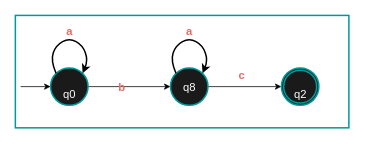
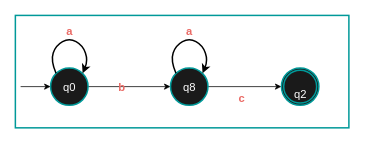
  <mxCell id="0" />
  <mxCell id="1" parent="0" />
  <mxCell id="2" value="" style="rounded=0;whiteSpace=wrap;html=1;strokeColor=#009999;strokeWidth=2;fillColor=none;fontSize=15;" vertex="1" parent="1"><mxGeometry x="20" y="20" width="445" height="150" as="geometry" /></mxCell>
  <mxCell id="3" style="edgeStyle=orthogonalEdgeStyle;rounded=0;orthogonalLoop=1;jettySize=auto;html=1;entryX=0;entryY=0.5;entryDx=0;entryDy=0;" edge="1" parent="1" source="4" target="6"><mxGeometry relative="1" as="geometry" /></mxCell>
  <mxCell id="4" value="" style="shape=mxgraph.bpmn.shape;html=1;verticalLabelPosition=bottom;labelBackgroundColor=#ffffff;verticalAlign=top;align=center;perimeter=ellipsePerimeter;outlineConnect=0;outline=standard;symbol=general;fillColor=#1A1A1A;strokeColor=#009999;strokeWidth=2;" vertex="1" parent="1"><mxGeometry x="67" y="90" width="50" height="50" as="geometry" /></mxCell>
  <mxCell id="5" style="edgeStyle=orthogonalEdgeStyle;rounded=0;orthogonalLoop=1;jettySize=auto;html=1;entryX=0;entryY=0.5;entryDx=0;entryDy=0;" edge="1" parent="1" source="6" target="8"><mxGeometry relative="1" as="geometry"><mxPoint x="375" y="115" as="targetPoint" /></mxGeometry></mxCell>
  <mxCell id="6" value="" style="shape=mxgraph.bpmn.shape;html=1;verticalLabelPosition=bottom;labelBackgroundColor=#ffffff;verticalAlign=top;align=center;perimeter=ellipsePerimeter;outlineConnect=0;outline=standard;symbol=general;fillColor=#1A1A1A;strokeColor=#009999;strokeWidth=2;" vertex="1" parent="1"><mxGeometry x="227" y="90" width="50" height="50" as="geometry" /></mxCell>
  <mxCell id="7" value="" style="endArrow=classic;html=1;entryX=0;entryY=0.5;entryDx=0;entryDy=0;" edge="1" parent="1" target="4"><mxGeometry width="50" height="50" relative="1" as="geometry"><mxPoint x="27" y="115" as="sourcePoint" /><mxPoint x="117" y="160" as="targetPoint" /></mxGeometry></mxCell>
  <mxCell id="8" value="" style="shape=mxgraph.bpmn.shape;html=1;verticalLabelPosition=bottom;labelBackgroundColor=#ffffff;verticalAlign=top;align=center;perimeter=ellipsePerimeter;outlineConnect=0;outline=throwing;symbol=general;strokeColor=#009999;strokeWidth=2;fillColor=#1A1A1A;" vertex="1" parent="1"><mxGeometry x="375" y="90" width="50" height="50" as="geometry" /></mxCell>
- <mxCell id="9" value="&lt;font color=&quot;#ffffff&quot;&gt;q0&lt;/font&gt;" style="text;html=1;align=center;verticalAlign=middle;resizable=0;points=[];;autosize=1;fontSize=15;" vertex="1" parent="1"><mxGeometry x="77" y="115" width="30" height="20" as="geometry" /></mxCell>
+ <mxCell id="9" value="&lt;font color=&quot;#ffffff&quot;&gt;q0&lt;/font&gt;" style="text;html=1;align=center;verticalAlign=middle;resizable=0;points=[];;autosize=1;fontSize=15;" vertex="1" parent="1"><mxGeometry x="77" y="105" width="30" height="20" as="geometry" /></mxCell>
  <mxCell id="10" value="q8" style="text;html=1;align=center;verticalAlign=middle;resizable=0;points=[];;autosize=1;fontSize=15;fontColor=#FFFFFF;" vertex="1" parent="1"><mxGeometry x="237" y="105" width="30" height="20" as="geometry" /></mxCell>
  <mxCell id="11" value="q2" style="text;html=1;align=center;verticalAlign=middle;resizable=0;points=[];;autosize=1;fontSize=15;fontColor=#FFFFFF;" vertex="1" parent="1"><mxGeometry x="385" y="115" width="30" height="20" as="geometry" /></mxCell>
  <mxCell id="12" value="" style="curved=1;endArrow=classic;html=1;fontSize=15;exitX=0.145;exitY=0.145;exitDx=0;exitDy=0;exitPerimeter=0;entryX=0.855;entryY=0.145;entryDx=0;entryDy=0;entryPerimeter=0;strokeWidth=2;" edge="1" parent="1" source="6" target="6"><mxGeometry width="50" height="50" relative="1" as="geometry"><mxPoint x="17" y="210" as="sourcePoint" /><mxPoint x="67" y="160" as="targetPoint" /><Array as="points"><mxPoint x="227" y="80" /><mxPoint x="234" y="60" /><mxPoint x="252" y="50" /><mxPoint x="270" y="60" /><mxPoint x="277" y="80" /></Array></mxGeometry></mxCell>
  <mxCell id="13" value="" style="curved=1;endArrow=classic;html=1;fontSize=15;exitX=0.145;exitY=0.145;exitDx=0;exitDy=0;exitPerimeter=0;entryX=0.855;entryY=0.145;entryDx=0;entryDy=0;entryPerimeter=0;strokeWidth=2;" edge="1" parent="1" source="4" target="4"><mxGeometry width="50" height="50" relative="1" as="geometry"><mxPoint x="74.25" y="97.25" as="sourcePoint" /><mxPoint x="109.75" y="97.25" as="targetPoint" /><Array as="points"><mxPoint x="67" y="80" /><mxPoint x="74" y="60" /><mxPoint x="92" y="50" /><mxPoint x="110" y="60" /><mxPoint x="117" y="80" /></Array></mxGeometry></mxCell>
- <mxCell id="14" value="c" style="text;html=1;align=center;verticalAlign=middle;resizable=0;points=[];;autosize=1;fontSize=15;fontColor=#EA6B66;fontStyle=1" vertex="1" parent="1"><mxGeometry x="312" y="90" width="20" height="20" as="geometry" /></mxCell>
+ <mxCell id="14" value="c" style="text;html=1;align=center;verticalAlign=middle;resizable=0;points=[];;autosize=1;fontSize=15;fontColor=#EA6B66;fontStyle=1" vertex="1" parent="1"><mxGeometry x="312" y="120" width="20" height="20" as="geometry" /></mxCell>
  <mxCell id="15" value="a" style="text;html=1;align=center;verticalAlign=middle;resizable=0;points=[];;autosize=1;fontSize=15;fontColor=#EA6B66;fontStyle=1" vertex="1" parent="1"><mxGeometry x="242" y="30" width="20" height="20" as="geometry" /></mxCell>
  <mxCell id="16" value="a" style="text;html=1;align=center;verticalAlign=middle;resizable=0;points=[];;autosize=1;fontSize=15;fontColor=#EA6B66;fontStyle=1" vertex="1" parent="1"><mxGeometry x="82" y="30" width="20" height="20" as="geometry" /></mxCell>
  <mxCell id="17" value="b" style="text;html=1;align=center;verticalAlign=middle;resizable=0;points=[];;autosize=1;fontSize=15;fontColor=#EA6B66;fontStyle=1" vertex="1" parent="1"><mxGeometry x="152" y="105" width="20" height="20" as="geometry" /></mxCell>
